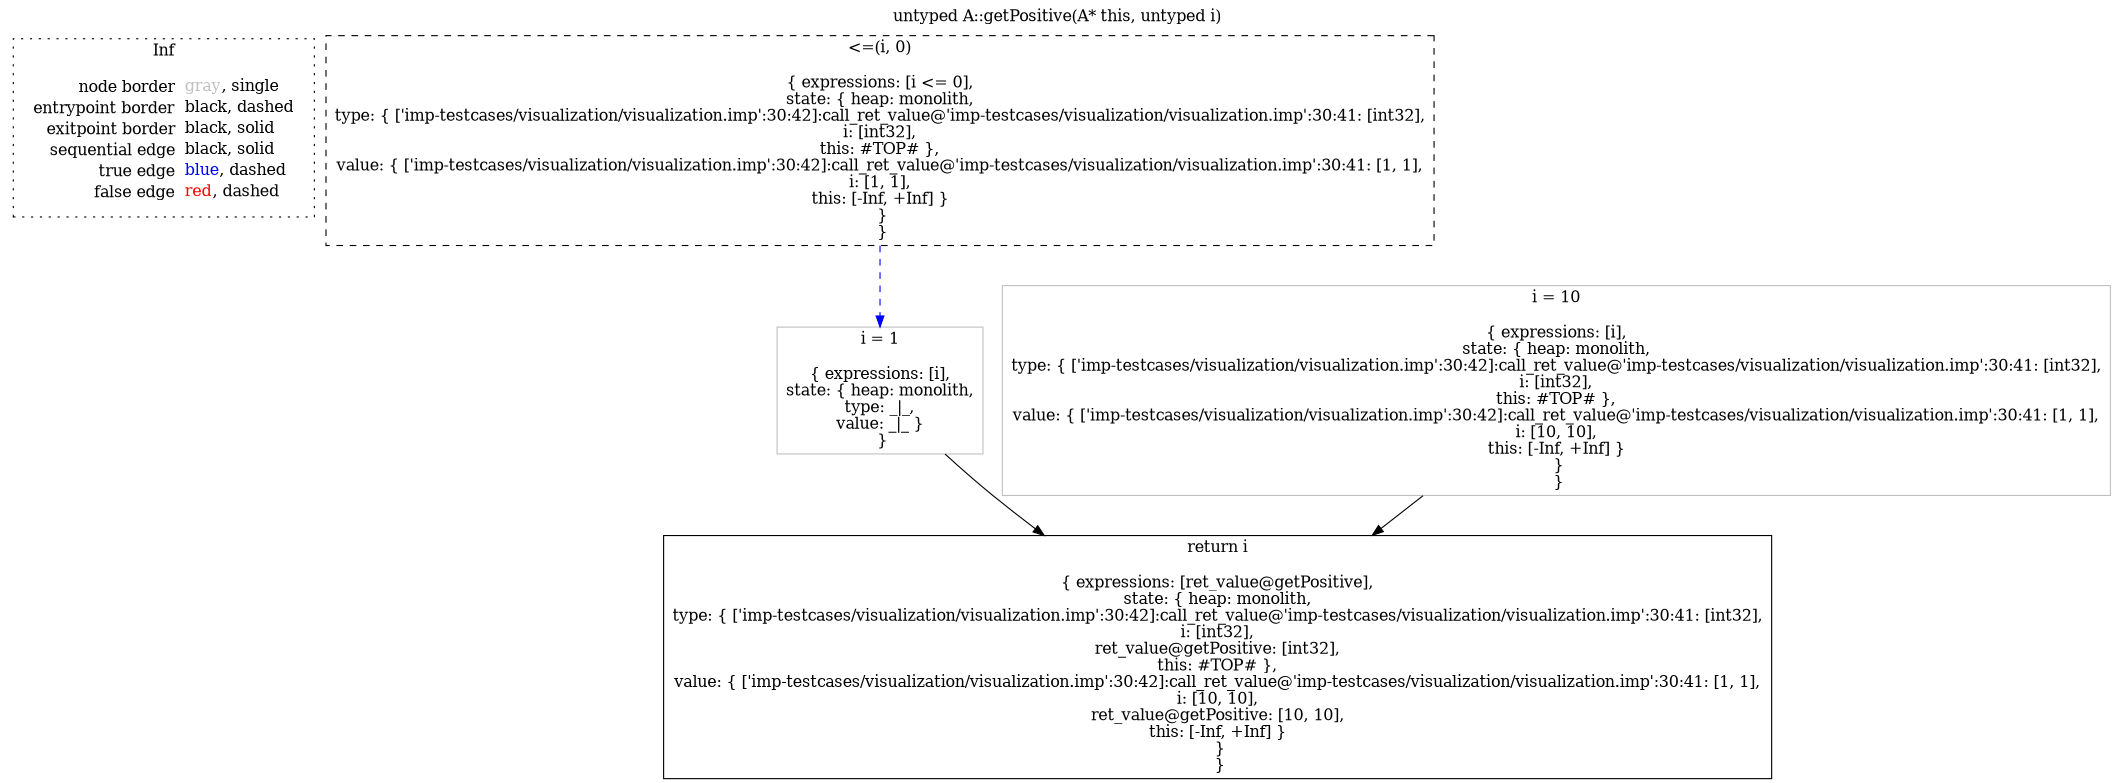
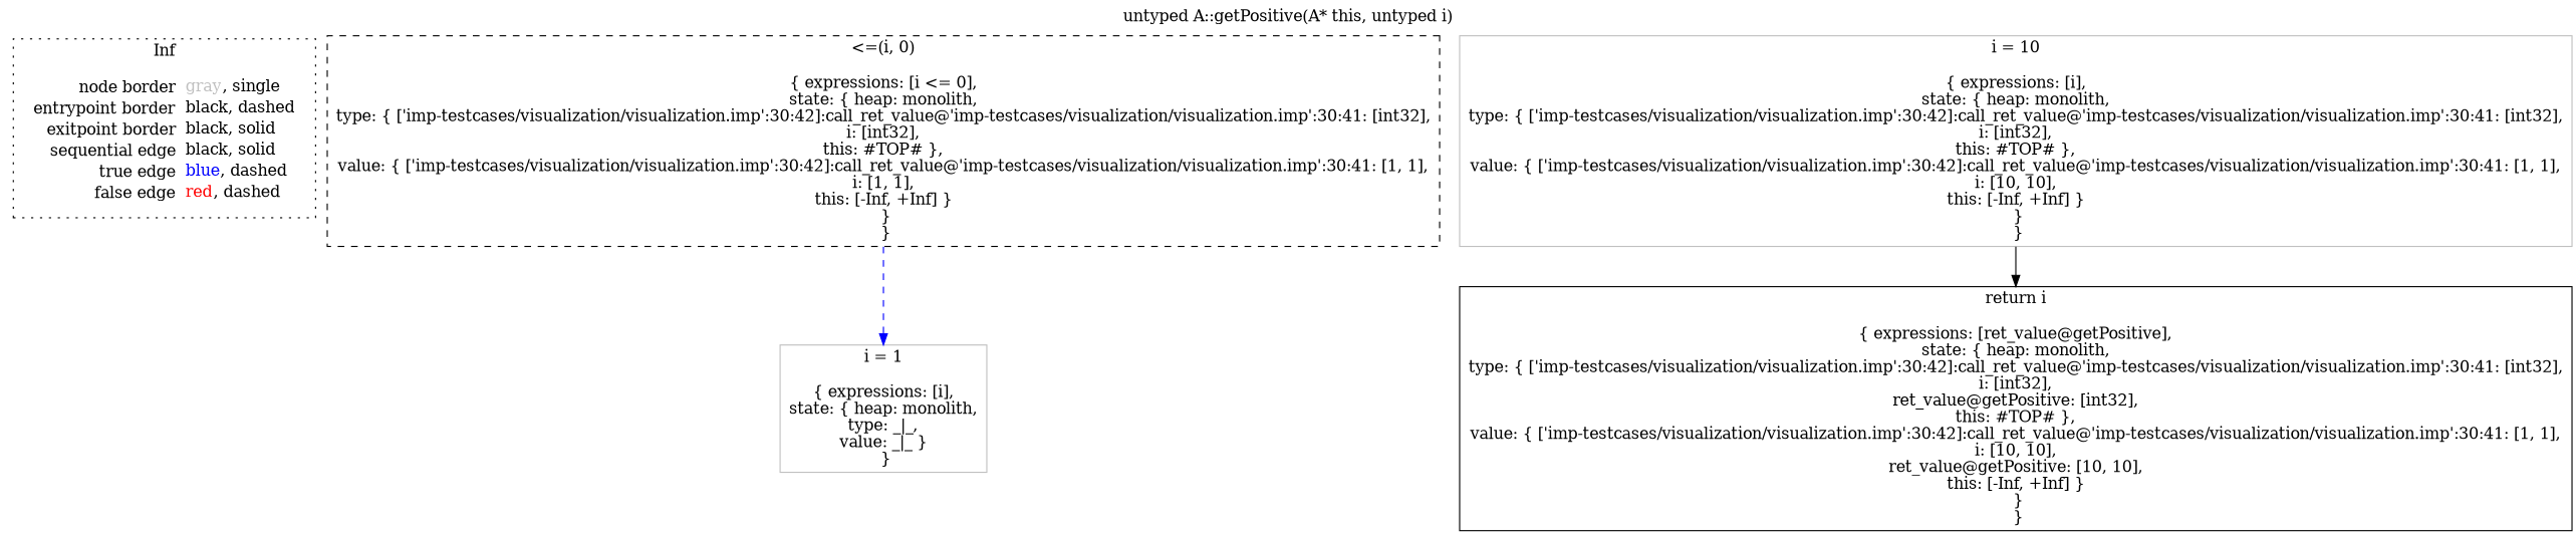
  digraph {
    label="untyped A::getPositive(A* this, untyped i)"
    labelloc=t
    node [shape=rect color=black]
    edge [color=black dir=forward]
    n1 [label=<<table border="0" cellpadding="2" cellspacing="0" cellborder="0"><tr><td align="right">node border&nbsp;</td><td align="left"><font color="gray">gray</font>, single</td></tr><tr><td align="right">entrypoint border&nbsp;</td><td align="left"><font color="black">black</font>, dashed</td></tr><tr><td align="right">exitpoint border&nbsp;</td><td align="left"><font color="black">black</font>, solid</td></tr><tr><td align="right">sequential edge&nbsp;</td><td align="left"><font color="black">black</font>, solid</td></tr><tr><td align="right">true edge&nbsp;</td><td align="left"><font color="blue">blue</font>, dashed</td></tr><tr><td align="right">false edge&nbsp;</td><td align="left"><font color="red">red</font>, dashed</td></tr></table>> shape=none color=""]
    n2 [label=<&lt;=(i, 0)<br/><br/>{ expressions: [i &lt;= 0],<br/>state: { heap: monolith,<br/>type: { ['imp-testcases/visualization/visualization.imp':30:42]:call_ret_value@'imp-testcases/visualization/visualization.imp':30:41: [int32],<br/>i: [int32],<br/>this: #TOP# },<br/>value: { ['imp-testcases/visualization/visualization.imp':30:42]:call_ret_value@'imp-testcases/visualization/visualization.imp':30:41: [1, 1],<br/>i: [1, 1],<br/>this: [-Inf, +Inf] }<br/> }<br/> }<br/>> style=dashed]
    n3 [color=gray label=<i = 1<br/><br/>{ expressions: [i],<br/>state: { heap: monolith,<br/>type: _|_,<br/>value: _|_ }<br/> }<br/>>]
    n4 [label=<return i<br/><br/>{ expressions: [ret_value@getPositive],<br/>state: { heap: monolith,<br/>type: { ['imp-testcases/visualization/visualization.imp':30:42]:call_ret_value@'imp-testcases/visualization/visualization.imp':30:41: [int32],<br/>i: [int32],<br/>ret_value@getPositive: [int32],<br/>this: #TOP# },<br/>value: { ['imp-testcases/visualization/visualization.imp':30:42]:call_ret_value@'imp-testcases/visualization/visualization.imp':30:41: [1, 1],<br/>i: [10, 10],<br/>ret_value@getPositive: [10, 10],<br/>this: [-Inf, +Inf] }<br/> }<br/> }<br/>>]
    n5 [color=gray label=<i = 10<br/><br/>{ expressions: [i],<br/>state: { heap: monolith,<br/>type: { ['imp-testcases/visualization/visualization.imp':30:42]:call_ret_value@'imp-testcases/visualization/visualization.imp':30:41: [int32],<br/>i: [int32],<br/>this: #TOP# },<br/>value: { ['imp-testcases/visualization/visualization.imp':30:42]:call_ret_value@'imp-testcases/visualization/visualization.imp':30:41: [1, 1],<br/>i: [10, 10],<br/>this: [-Inf, +Inf] }<br/> }<br/> }<br/>>]
    subgraph cluster_1 {
      label=Inf
      style=dotted
      n1
    }
    n2 -> n3 [color=blue style=dashed]
-   n3 -> n4
    n5 -> n4
  }
